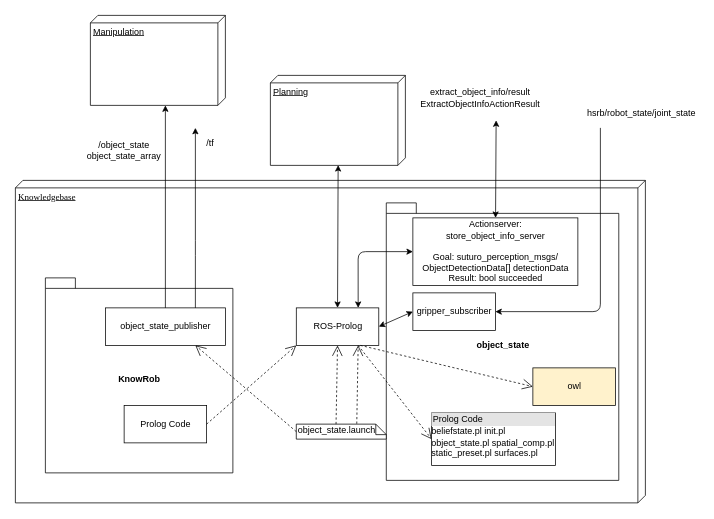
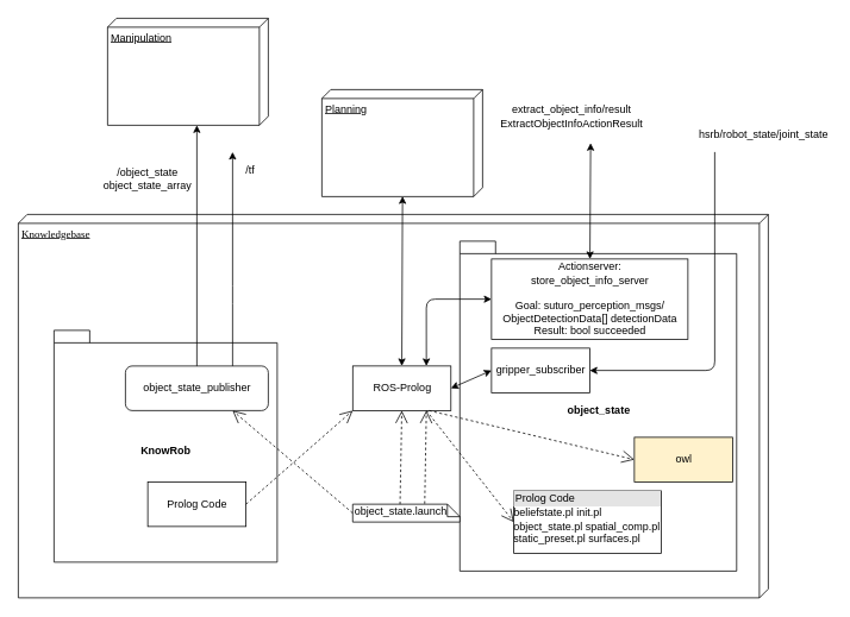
  <mxCell id="0" />
  <mxCell id="1" parent="0" />
  <mxCell id="2" value="Knowledgebase" style="verticalAlign=top;align=left;spacingTop=8;spacingLeft=2;spacingRight=12;shape=cube;size=10;direction=south;fontStyle=4;html=1;rounded=0;shadow=0;comic=0;labelBackgroundColor=none;strokeWidth=1;fontFamily=Verdana;fontSize=12" parent="1" vertex="1"><mxGeometry x="20" y="240" width="840" height="430" as="geometry" /></mxCell>
  <mxCell id="3" value="ROS-Prolog" style="html=1;" parent="1" vertex="1"><mxGeometry x="394.55" y="410" width="110" height="50" as="geometry" /></mxCell>
  <mxCell id="4" value="KnowRob&lt;br&gt;" style="shape=folder;fontStyle=1;spacingTop=10;tabWidth=40;tabHeight=14;tabPosition=left;html=1;" parent="1" vertex="1"><mxGeometry x="60" y="370" width="250" height="260" as="geometry" /></mxCell>
- <mxCell id="5" value="object_state_publisher" style="html=1;" parent="1" vertex="1"><mxGeometry x="140" y="410" width="160" height="50" as="geometry" /></mxCell>
+ <mxCell id="5" value="object_state_publisher" style="html=1;rounded=1;" parent="1" vertex="1"><mxGeometry x="140" y="410" width="160" height="50" as="geometry" /></mxCell>
  <mxCell id="6" value="" style="endArrow=classic;html=1;exitX=0.75;exitY=0;exitDx=0;exitDy=0;" parent="1" source="5" edge="1"><mxGeometry width="50" height="50" relative="1" as="geometry"><mxPoint x="20" y="740" as="sourcePoint" /><mxPoint x="260" y="170" as="targetPoint" /><Array as="points"><mxPoint x="260" y="330" /></Array></mxGeometry></mxCell>
  <mxCell id="7" value="/tf" style="text;html=1;strokeColor=none;fillColor=none;align=center;verticalAlign=middle;whiteSpace=wrap;rounded=0;" parent="1" vertex="1"><mxGeometry x="260" y="180" width="40" height="20" as="geometry" /></mxCell>
  <mxCell id="8" value="" style="endArrow=classic;html=1;exitX=0.5;exitY=0;exitDx=0;exitDy=0;" parent="1" source="5" edge="1"><mxGeometry width="50" height="50" relative="1" as="geometry"><mxPoint x="20" y="740" as="sourcePoint" /><mxPoint x="220" y="140" as="targetPoint" /><Array as="points" /></mxGeometry></mxCell>
  <mxCell id="9" value="/object_state&lt;br&gt;object_state_array" style="text;html=1;strokeColor=none;fillColor=none;align=center;verticalAlign=middle;whiteSpace=wrap;rounded=0;" parent="1" vertex="1"><mxGeometry x="110" y="190" width="110" height="20" as="geometry" /></mxCell>
  <mxCell id="10" value="Manipulation" style="verticalAlign=top;align=left;spacingTop=8;spacingLeft=2;spacingRight=12;shape=cube;size=10;direction=south;fontStyle=4;html=1;" parent="1" vertex="1"><mxGeometry x="120" y="20" width="180" height="120" as="geometry" /></mxCell>
  <mxCell id="11" value="Planning" style="verticalAlign=top;align=left;spacingTop=8;spacingLeft=2;spacingRight=12;shape=cube;size=10;direction=south;fontStyle=4;html=1;" parent="1" vertex="1"><mxGeometry x="360" y="100" width="180" height="120" as="geometry" /></mxCell>
  <mxCell id="12" value="" style="endArrow=classic;startArrow=classic;html=1;entryX=0.997;entryY=0.498;entryDx=0;entryDy=0;entryPerimeter=0;exitX=0.5;exitY=0;exitDx=0;exitDy=0;" parent="1" source="3" target="11" edge="1"><mxGeometry width="50" height="50" relative="1" as="geometry"><mxPoint x="20" y="740" as="sourcePoint" /><mxPoint x="70" y="690" as="targetPoint" /></mxGeometry></mxCell>
  <mxCell id="13" value="object_state" style="shape=folder;fontStyle=1;spacingTop=10;tabWidth=40;tabHeight=14;tabPosition=left;html=1;" parent="1" vertex="1"><mxGeometry x="514.55" y="270" width="310" height="370" as="geometry" /></mxCell>
  <mxCell id="14" value="&lt;div&gt;Actionserver:&lt;/div&gt;&lt;div&gt;&lt;span class=&quot;blob-code-inner blob-code-marker&quot;&gt;&lt;span class=&quot;pl-s&quot;&gt;&lt;span class=&quot;pl-pds&quot;&gt;&lt;/span&gt;store_object_info_server&lt;span class=&quot;pl-pds&quot;&gt;&lt;br&gt;&lt;/span&gt;&lt;/span&gt;&lt;/span&gt;&lt;/div&gt;&lt;div&gt;&lt;br&gt;&lt;/div&gt;&lt;div&gt;Goal: suturo_perception_msgs/&lt;/div&gt;&lt;div&gt;ObjectDetectionData[] detectionData&lt;br&gt;&lt;span class=&quot;blob-code-inner blob-code-marker&quot;&gt;&lt;span class=&quot;pl-s&quot;&gt;&lt;span class=&quot;pl-pds&quot;&gt;&lt;/span&gt;&lt;/span&gt;&lt;/span&gt;&lt;/div&gt;Result: bool succeeded" style="html=1;" parent="1" vertex="1"><mxGeometry x="550" y="290" width="220" height="90" as="geometry" /></mxCell>
  <mxCell id="15" value="" style="endArrow=classic;html=1;startArrow=classic;startFill=1;" parent="1" target="14" edge="1"><mxGeometry width="50" height="50" relative="1" as="geometry"><mxPoint x="661" y="160" as="sourcePoint" /><mxPoint x="70" y="690" as="targetPoint" /></mxGeometry></mxCell>
  <mxCell id="16" value="" style="endArrow=classic;startArrow=classic;html=1;entryX=0;entryY=0.5;entryDx=0;entryDy=0;exitX=0.75;exitY=0;exitDx=0;exitDy=0;" parent="1" source="3" target="14" edge="1"><mxGeometry width="50" height="50" relative="1" as="geometry"><mxPoint x="20" y="740" as="sourcePoint" /><mxPoint x="70" y="690" as="targetPoint" /><Array as="points"><mxPoint x="477" y="335" /></Array></mxGeometry></mxCell>
  <mxCell id="17" value="object_state.launch" style="shape=note;whiteSpace=wrap;html=1;size=14;verticalAlign=top;align=left;spacingTop=-6;" parent="1" vertex="1"><mxGeometry x="394.55" y="565" width="120" height="20" as="geometry" /></mxCell>
  <mxCell id="18" value="&lt;div style=&quot;box-sizing: border-box ; width: 100% ; background: #e4e4e4 ; padding: 2px&quot;&gt;Prolog Code&lt;/div&gt;beliefstate.pl init.pl&lt;br&gt;object_state.pl spatial_comp.pl&lt;br&gt;static_preset.pl surfaces.pl" style="verticalAlign=top;align=left;overflow=fill;html=1;" parent="1" vertex="1"><mxGeometry x="575" y="550" width="165" height="70" as="geometry" /></mxCell>
  <mxCell id="19" value="" style="endArrow=open;endSize=12;dashed=1;html=1;entryX=0.75;entryY=1;entryDx=0;entryDy=0;exitX=0;exitY=0.5;exitDx=0;exitDy=0;exitPerimeter=0;" parent="1" source="17" target="5" edge="1"><mxGeometry x="-0.286" y="-43" width="160" relative="1" as="geometry"><mxPoint x="20" y="690" as="sourcePoint" /><mxPoint x="180" y="690" as="targetPoint" /><mxPoint as="offset" /></mxGeometry></mxCell>
  <mxCell id="20" value="" style="endArrow=open;endSize=12;dashed=1;html=1;entryX=0.5;entryY=1;entryDx=0;entryDy=0;exitX=0;exitY=0;exitDx=53;exitDy=0;exitPerimeter=0;" parent="1" source="17" target="3" edge="1"><mxGeometry x="0.273" y="39" width="160" relative="1" as="geometry"><mxPoint x="20" y="690" as="sourcePoint" /><mxPoint x="180" y="690" as="targetPoint" /><mxPoint as="offset" /></mxGeometry></mxCell>
  <mxCell id="21" value="gripper_subscriber" style="html=1;" parent="1" vertex="1"><mxGeometry x="550" y="390" width="110" height="50" as="geometry" /></mxCell>
  <mxCell id="22" value="" style="endArrow=classic;startArrow=classic;html=1;entryX=0;entryY=0.5;entryDx=0;entryDy=0;exitX=1;exitY=0.5;exitDx=0;exitDy=0;" parent="1" source="3" target="21" edge="1"><mxGeometry width="50" height="50" relative="1" as="geometry"><mxPoint x="20" y="740" as="sourcePoint" /><mxPoint x="70" y="690" as="targetPoint" /></mxGeometry></mxCell>
  <mxCell id="23" value="" style="endArrow=classic;html=1;entryX=1;entryY=0.5;entryDx=0;entryDy=0;" parent="1" target="21" edge="1"><mxGeometry width="50" height="50" relative="1" as="geometry"><mxPoint x="800" y="170" as="sourcePoint" /><mxPoint x="70" y="690" as="targetPoint" /><Array as="points"><mxPoint x="800" y="415" /></Array></mxGeometry></mxCell>
  <mxCell id="24" value="" style="endArrow=open;endSize=12;dashed=1;html=1;entryX=0.75;entryY=1;entryDx=0;entryDy=0;exitX=0.672;exitY=-0.026;exitDx=0;exitDy=0;exitPerimeter=0;" parent="1" source="17" target="3" edge="1"><mxGeometry x="-1" y="-130" width="160" relative="1" as="geometry"><mxPoint x="20" y="690" as="sourcePoint" /><mxPoint x="180" y="690" as="targetPoint" /><mxPoint x="-95" y="123" as="offset" /></mxGeometry></mxCell>
  <mxCell id="25" value="" style="endArrow=open;endSize=12;dashed=1;html=1;exitX=0.75;exitY=1;exitDx=0;exitDy=0;entryX=0;entryY=0.5;entryDx=0;entryDy=0;" parent="1" source="3" target="18" edge="1"><mxGeometry x="-1" y="-335" width="160" relative="1" as="geometry"><mxPoint x="20" y="690" as="sourcePoint" /><mxPoint x="480" y="520" as="targetPoint" /><mxPoint x="146" y="261" as="offset" /></mxGeometry></mxCell>
  <mxCell id="26" value="owl" style="html=1;fillColor=#fff2cc;" parent="1" vertex="1"><mxGeometry x="710" y="490" width="110" height="50" as="geometry" /></mxCell>
  <mxCell id="27" value="" style="endArrow=open;endSize=12;dashed=1;html=1;entryX=0;entryY=0.5;entryDx=0;entryDy=0;" parent="1" target="26" edge="1"><mxGeometry x="1" y="220" width="160" relative="1" as="geometry"><mxPoint x="480" y="460" as="sourcePoint" /><mxPoint x="180" y="690" as="targetPoint" /><mxPoint x="169" y="214" as="offset" /></mxGeometry></mxCell>
  <mxCell id="28" value="Prolog Code" style="html=1;" parent="1" vertex="1"><mxGeometry x="165" y="540" width="110" height="50" as="geometry" /></mxCell>
  <mxCell id="29" value="" style="endArrow=open;endSize=12;dashed=1;html=1;entryX=0;entryY=1;entryDx=0;entryDy=0;exitX=1;exitY=0.5;exitDx=0;exitDy=0;" parent="1" source="28" target="3" edge="1"><mxGeometry x="-0.911" y="-170" width="160" relative="1" as="geometry"><mxPoint x="20" y="690" as="sourcePoint" /><mxPoint x="180" y="690" as="targetPoint" /><Array as="points" /><mxPoint as="offset" /></mxGeometry></mxCell>
  <mxCell id="30" value="hsrb/robot_state/joint_state" style="text;html=1;strokeColor=none;fillColor=none;align=center;verticalAlign=middle;whiteSpace=wrap;rounded=0;" parent="1" vertex="1"><mxGeometry x="780" y="140" width="150" height="20" as="geometry" /></mxCell>
  <mxCell id="31" value="extract_object_info/result&lt;br&gt;ExtractObjectInfoActionResult" style="text;html=1;strokeColor=none;fillColor=none;align=center;verticalAlign=middle;whiteSpace=wrap;rounded=0;" parent="1" vertex="1"><mxGeometry x="570" y="120" width="140" height="20" as="geometry" /></mxCell>
